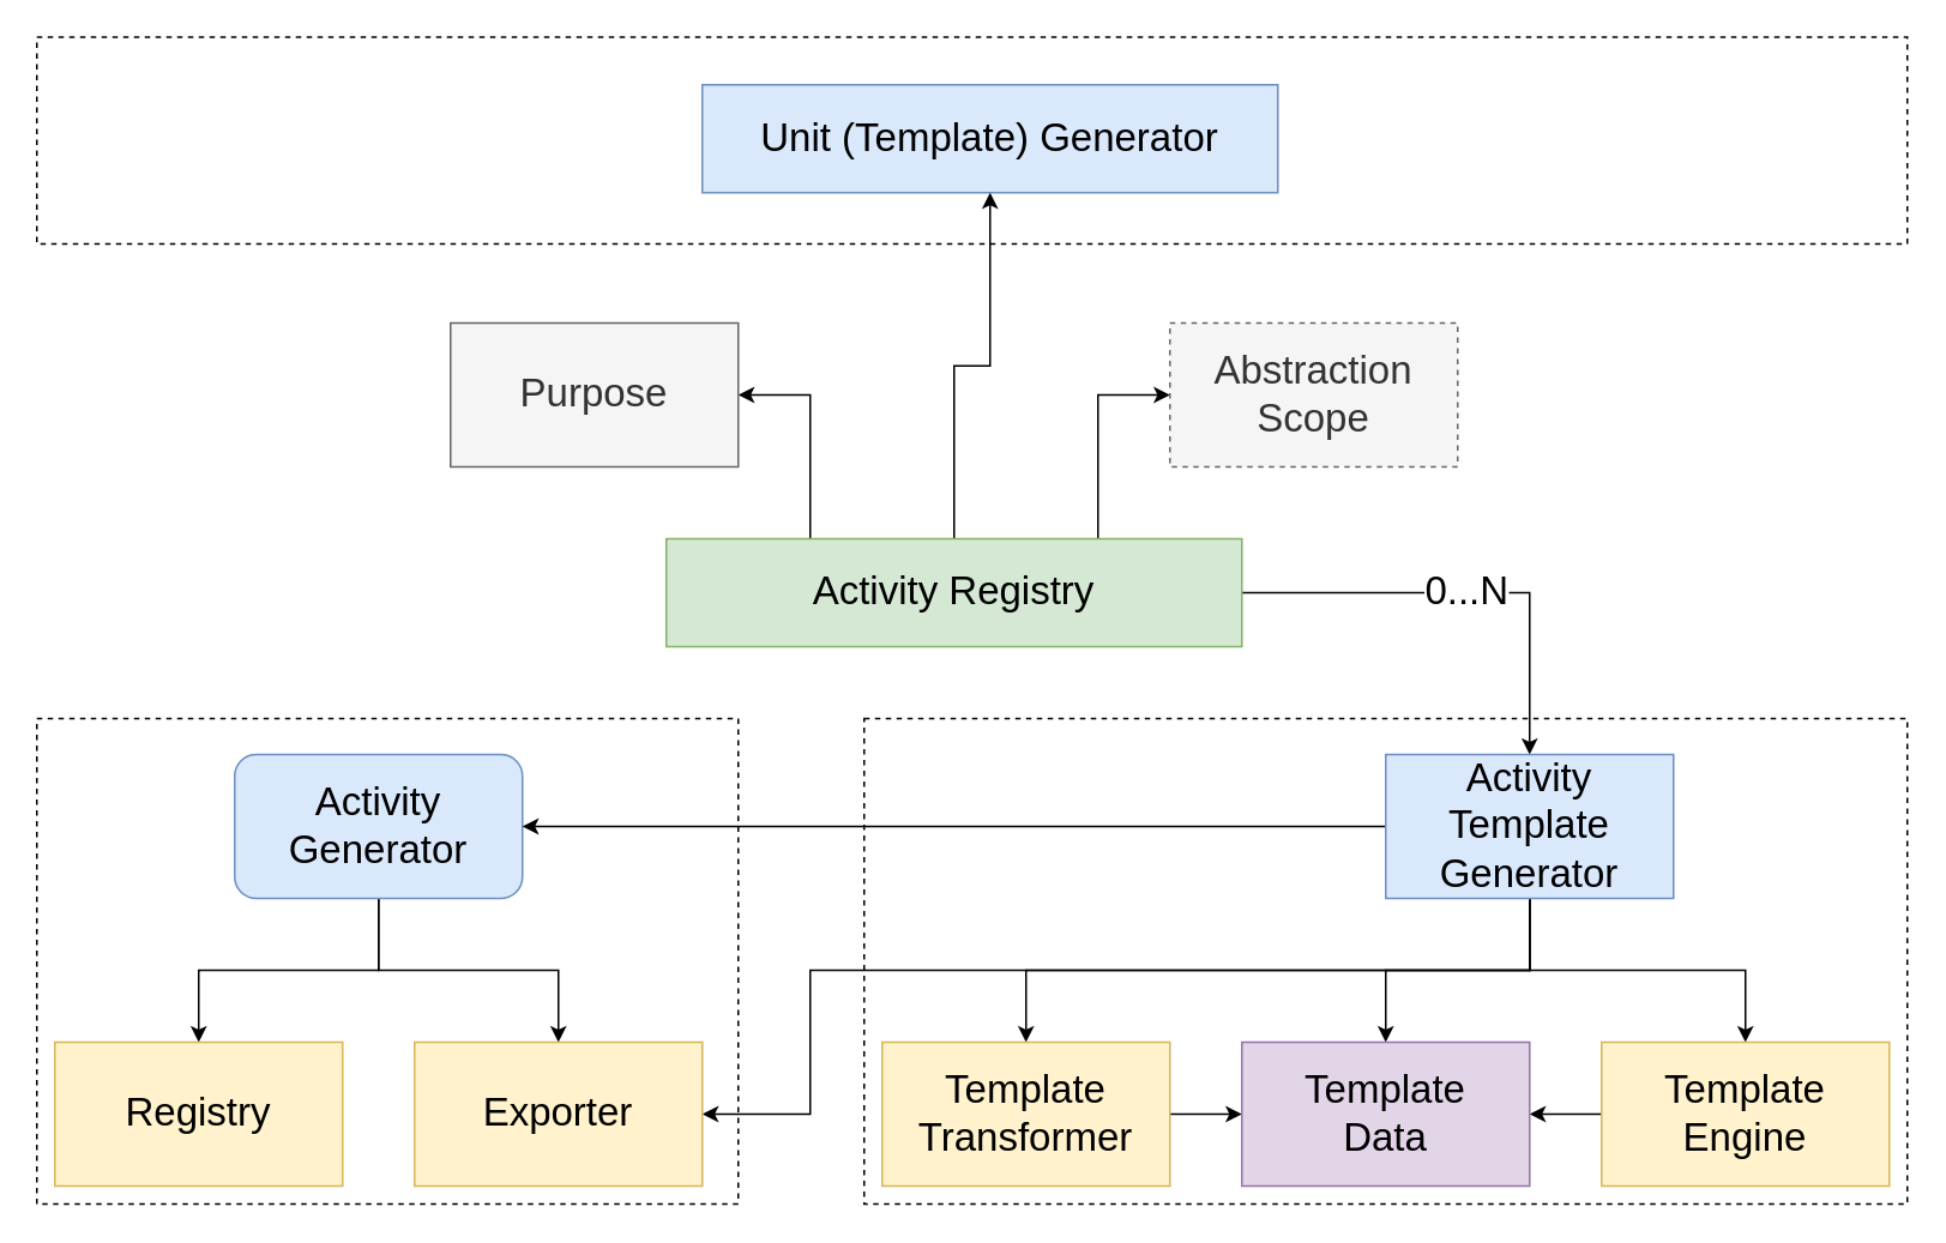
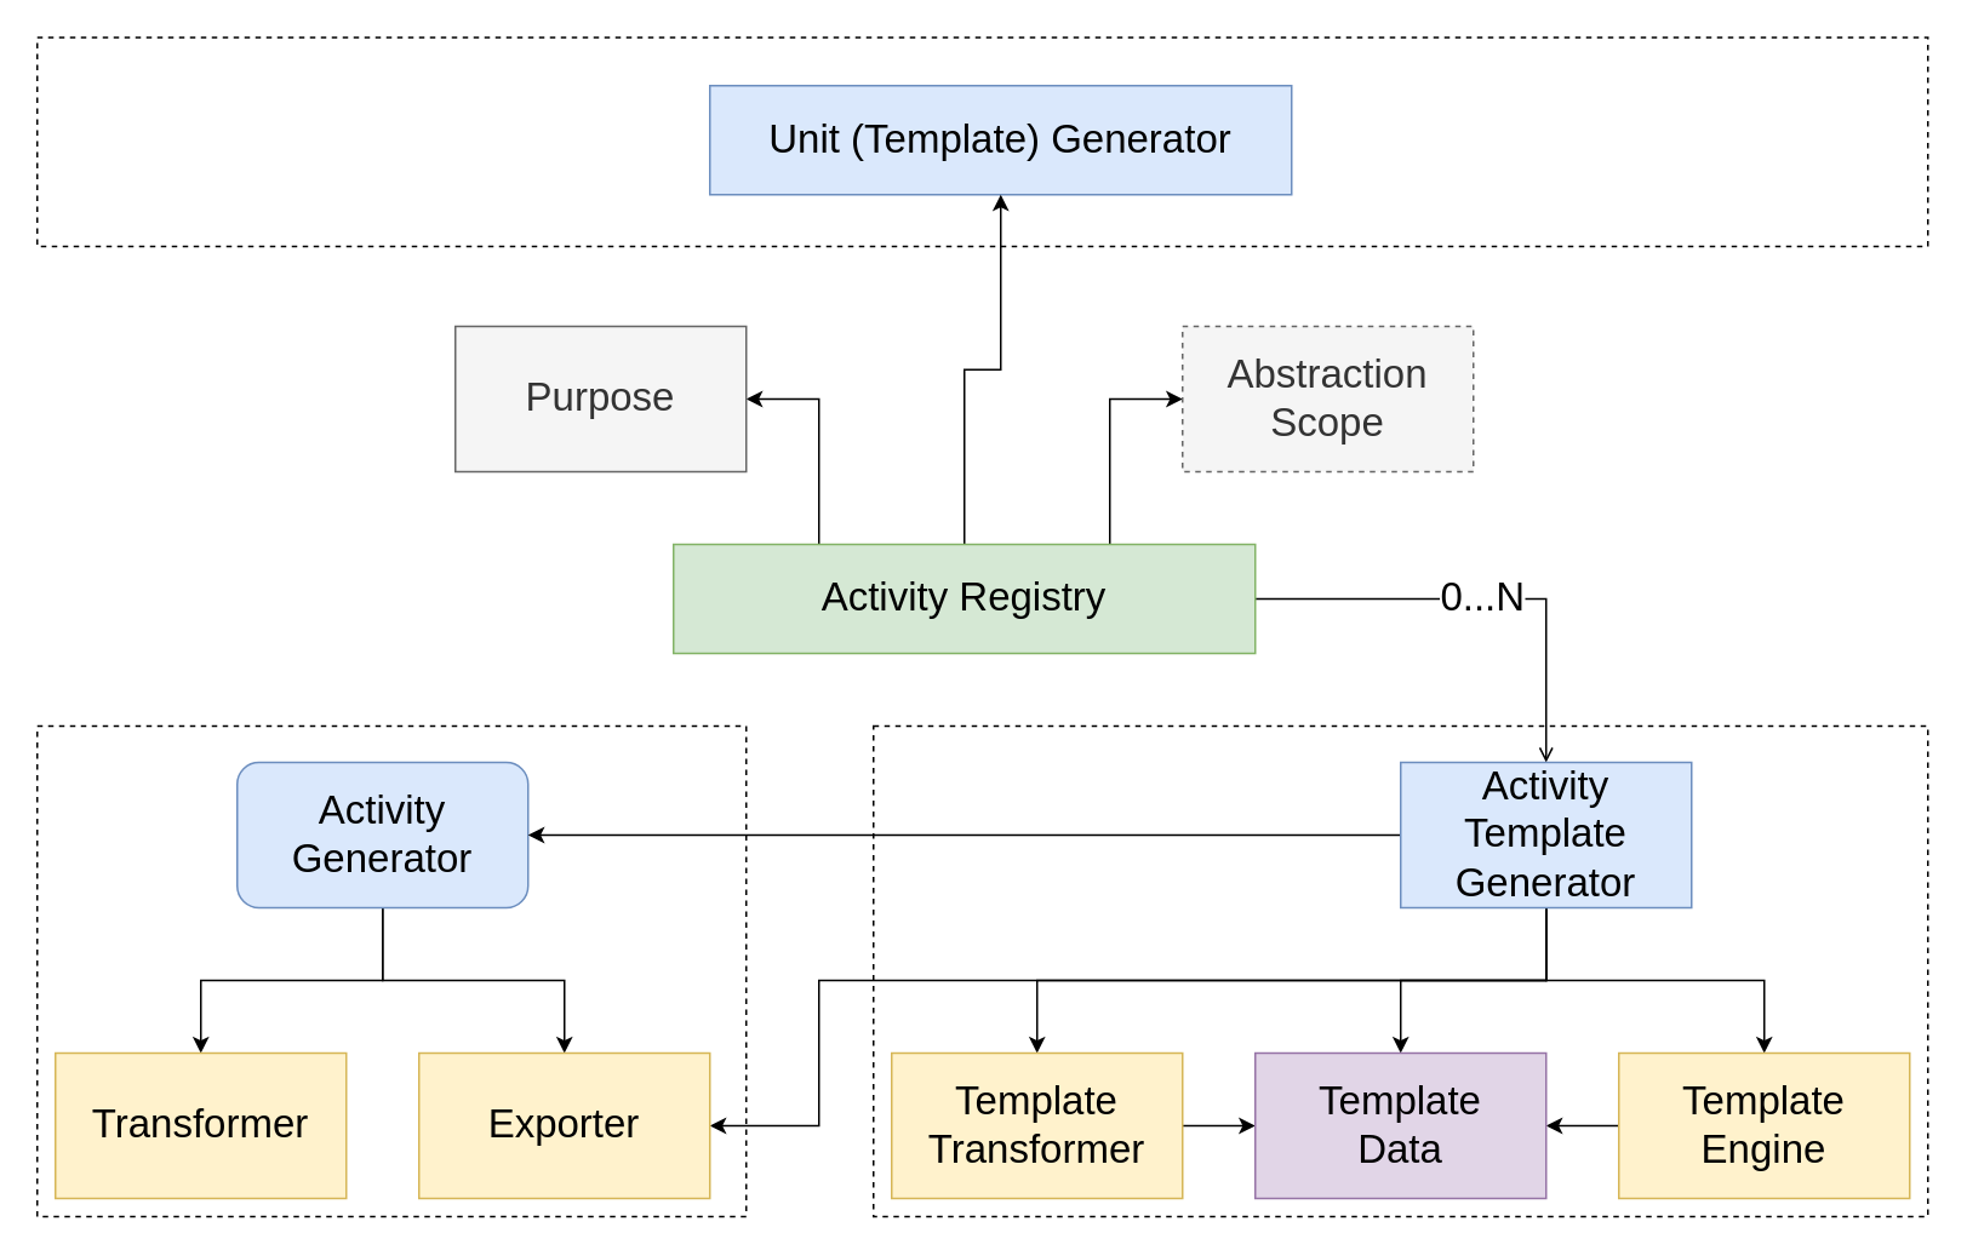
  <mxCell id="0" />
  <mxCell id="1" parent="0" />
  <mxCell id="2" value="" style="rounded=0;whiteSpace=wrap;html=1;fontSize=22;dashed=1;" parent="1" vertex="1"><mxGeometry x="20" y="20" width="1040" height="115" as="geometry" /></mxCell>
  <mxCell id="3" value="" style="rounded=0;whiteSpace=wrap;html=1;fontSize=22;dashed=1;" parent="1" vertex="1"><mxGeometry x="20" y="399" width="390" height="270" as="geometry" /></mxCell>
  <mxCell id="4" value="" style="rounded=0;whiteSpace=wrap;html=1;fontSize=22;dashed=1;" parent="1" vertex="1"><mxGeometry x="480" y="399" width="580" height="270" as="geometry" /></mxCell>
  <mxCell id="5" value="Unit (Template) Generator" style="rounded=0;whiteSpace=wrap;html=1;fontSize=22;fillColor=#dae8fc;strokeColor=#6c8ebf;" parent="1" vertex="1"><mxGeometry x="390" y="46.5" width="320" height="60" as="geometry" /></mxCell>
- <mxCell id="6" value="0...N" style="edgeStyle=orthogonalEdgeStyle;rounded=0;orthogonalLoop=1;jettySize=auto;html=1;exitX=1;exitY=0.5;exitDx=0;exitDy=0;entryX=0.5;entryY=0;entryDx=0;entryDy=0;fontSize=22;" parent="1" source="10" target="19" edge="1"><mxGeometry relative="1" as="geometry" /></mxCell>
+ <mxCell id="6" value="0...N" style="edgeStyle=orthogonalEdgeStyle;rounded=0;orthogonalLoop=1;jettySize=auto;html=1;exitX=1;exitY=0.5;exitDx=0;exitDy=0;entryX=0.5;entryY=0;entryDx=0;entryDy=0;fontSize=22;endArrow=open;" parent="1" source="10" target="19" edge="1"><mxGeometry relative="1" as="geometry" /></mxCell>
  <mxCell id="7" style="edgeStyle=orthogonalEdgeStyle;rounded=0;orthogonalLoop=1;jettySize=auto;html=1;exitX=0.5;exitY=0;exitDx=0;exitDy=0;entryX=0.5;entryY=1;entryDx=0;entryDy=0;" edge="1" parent="1" source="10" target="5"><mxGeometry relative="1" as="geometry" /></mxCell>
  <mxCell id="8" style="edgeStyle=orthogonalEdgeStyle;rounded=0;orthogonalLoop=1;jettySize=auto;html=1;exitX=0.25;exitY=0;exitDx=0;exitDy=0;entryX=1;entryY=0.5;entryDx=0;entryDy=0;" edge="1" parent="1" source="10" target="27"><mxGeometry relative="1" as="geometry" /></mxCell>
  <mxCell id="9" style="edgeStyle=orthogonalEdgeStyle;rounded=0;orthogonalLoop=1;jettySize=auto;html=1;exitX=0.75;exitY=0;exitDx=0;exitDy=0;entryX=0;entryY=0.5;entryDx=0;entryDy=0;" edge="1" parent="1" source="10" target="28"><mxGeometry relative="1" as="geometry" /></mxCell>
  <mxCell id="10" value="Activity Registry" style="rounded=0;whiteSpace=wrap;html=1;fontSize=22;fillColor=#d5e8d4;strokeColor=#82b366;" parent="1" vertex="1"><mxGeometry x="370" y="299" width="320" height="60" as="geometry" /></mxCell>
  <mxCell id="11" style="edgeStyle=orthogonalEdgeStyle;rounded=0;orthogonalLoop=1;jettySize=auto;html=1;exitX=0.5;exitY=1;exitDx=0;exitDy=0;entryX=0.5;entryY=0;entryDx=0;entryDy=0;" parent="1" source="13" target="20" edge="1"><mxGeometry relative="1" as="geometry" /></mxCell>
  <mxCell id="12" style="edgeStyle=orthogonalEdgeStyle;rounded=0;orthogonalLoop=1;jettySize=auto;html=1;exitX=0.5;exitY=1;exitDx=0;exitDy=0;entryX=0.5;entryY=0;entryDx=0;entryDy=0;" parent="1" source="13" target="21" edge="1"><mxGeometry relative="1" as="geometry" /></mxCell>
  <mxCell id="13" value="Activity&lt;br&gt;Generator" style="whiteSpace=wrap;html=1;fontSize=22;fillColor=#dae8fc;strokeColor=#6c8ebf;rounded=1;" parent="1" vertex="1"><mxGeometry x="130" y="419" width="160" height="80" as="geometry" /></mxCell>
  <mxCell id="14" style="edgeStyle=orthogonalEdgeStyle;rounded=0;orthogonalLoop=1;jettySize=auto;html=1;exitX=0.5;exitY=1;exitDx=0;exitDy=0;entryX=0.5;entryY=0;entryDx=0;entryDy=0;" parent="1" source="19" target="23" edge="1"><mxGeometry relative="1" as="geometry" /></mxCell>
  <mxCell id="15" style="edgeStyle=orthogonalEdgeStyle;rounded=0;orthogonalLoop=1;jettySize=auto;html=1;exitX=0.5;exitY=1;exitDx=0;exitDy=0;entryX=0.5;entryY=0;entryDx=0;entryDy=0;" parent="1" source="19" target="25" edge="1"><mxGeometry relative="1" as="geometry" /></mxCell>
  <mxCell id="16" style="edgeStyle=orthogonalEdgeStyle;rounded=0;orthogonalLoop=1;jettySize=auto;html=1;exitX=0;exitY=0.5;exitDx=0;exitDy=0;entryX=1;entryY=0.5;entryDx=0;entryDy=0;" parent="1" source="19" target="13" edge="1"><mxGeometry relative="1" as="geometry" /></mxCell>
  <mxCell id="17" style="edgeStyle=orthogonalEdgeStyle;rounded=0;orthogonalLoop=1;jettySize=auto;html=1;exitX=0.5;exitY=1;exitDx=0;exitDy=0;entryX=1;entryY=0.5;entryDx=0;entryDy=0;" parent="1" source="19" target="21" edge="1"><mxGeometry relative="1" as="geometry"><Array as="points"><mxPoint x="850" y="539" /><mxPoint x="450" y="539" /><mxPoint x="450" y="619" /></Array></mxGeometry></mxCell>
  <mxCell id="18" style="edgeStyle=orthogonalEdgeStyle;rounded=0;orthogonalLoop=1;jettySize=auto;html=1;exitX=0.5;exitY=1;exitDx=0;exitDy=0;entryX=0.5;entryY=0;entryDx=0;entryDy=0;fontSize=22;" parent="1" source="19" target="26" edge="1"><mxGeometry relative="1" as="geometry" /></mxCell>
  <mxCell id="19" value="Activity Template Generator" style="rounded=0;whiteSpace=wrap;html=1;fontSize=22;fillColor=#dae8fc;strokeColor=#6c8ebf;" parent="1" vertex="1"><mxGeometry x="770" y="419" width="160" height="80" as="geometry" /></mxCell>
- <mxCell id="20" value="Registry" style="rounded=0;whiteSpace=wrap;html=1;fontSize=22;fillColor=#fff2cc;strokeColor=#d6b656;" parent="1" vertex="1"><mxGeometry x="30" y="579" width="160" height="80" as="geometry" /></mxCell>
+ <mxCell id="20" value="Transformer" style="rounded=0;whiteSpace=wrap;html=1;fontSize=22;fillColor=#fff2cc;strokeColor=#d6b656;" parent="1" vertex="1"><mxGeometry x="30" y="579" width="160" height="80" as="geometry" /></mxCell>
  <mxCell id="21" value="Exporter" style="rounded=0;whiteSpace=wrap;html=1;fontSize=22;fillColor=#fff2cc;strokeColor=#d6b656;" parent="1" vertex="1"><mxGeometry x="230" y="579" width="160" height="80" as="geometry" /></mxCell>
  <mxCell id="22" style="edgeStyle=orthogonalEdgeStyle;rounded=0;orthogonalLoop=1;jettySize=auto;html=1;exitX=1;exitY=0.5;exitDx=0;exitDy=0;entryX=0;entryY=0.5;entryDx=0;entryDy=0;fontSize=22;" parent="1" source="23" target="26" edge="1"><mxGeometry relative="1" as="geometry" /></mxCell>
  <mxCell id="23" value="Template Transformer" style="rounded=0;whiteSpace=wrap;html=1;fontSize=22;fillColor=#fff2cc;strokeColor=#d6b656;" parent="1" vertex="1"><mxGeometry x="490" y="579" width="160" height="80" as="geometry" /></mxCell>
  <mxCell id="24" style="edgeStyle=orthogonalEdgeStyle;rounded=0;orthogonalLoop=1;jettySize=auto;html=1;exitX=0;exitY=0.5;exitDx=0;exitDy=0;entryX=1;entryY=0.5;entryDx=0;entryDy=0;fontSize=22;" parent="1" source="25" target="26" edge="1"><mxGeometry relative="1" as="geometry" /></mxCell>
  <mxCell id="25" value="Template Engine" style="rounded=0;whiteSpace=wrap;html=1;fontSize=22;fillColor=#fff2cc;strokeColor=#d6b656;" parent="1" vertex="1"><mxGeometry x="890" y="579" width="160" height="80" as="geometry" /></mxCell>
  <mxCell id="26" value="Template &lt;br&gt;Data" style="rounded=0;whiteSpace=wrap;html=1;fontSize=22;fillColor=#e1d5e7;strokeColor=#9673a6;" parent="1" vertex="1"><mxGeometry x="690" y="579" width="160" height="80" as="geometry" /></mxCell>
  <mxCell id="27" value="Purpose" style="rounded=0;whiteSpace=wrap;html=1;fontSize=22;fillColor=#f5f5f5;strokeColor=#666666;fontColor=#333333;" vertex="1" parent="1"><mxGeometry x="250" y="179" width="160" height="80" as="geometry" /></mxCell>
  <mxCell id="28" value="Abstraction Scope" style="rounded=0;whiteSpace=wrap;html=1;fontSize=22;fillColor=#f5f5f5;strokeColor=#666666;fontColor=#333333;dashed=1;" vertex="1" parent="1"><mxGeometry x="650" y="179" width="160" height="80" as="geometry" /></mxCell>
